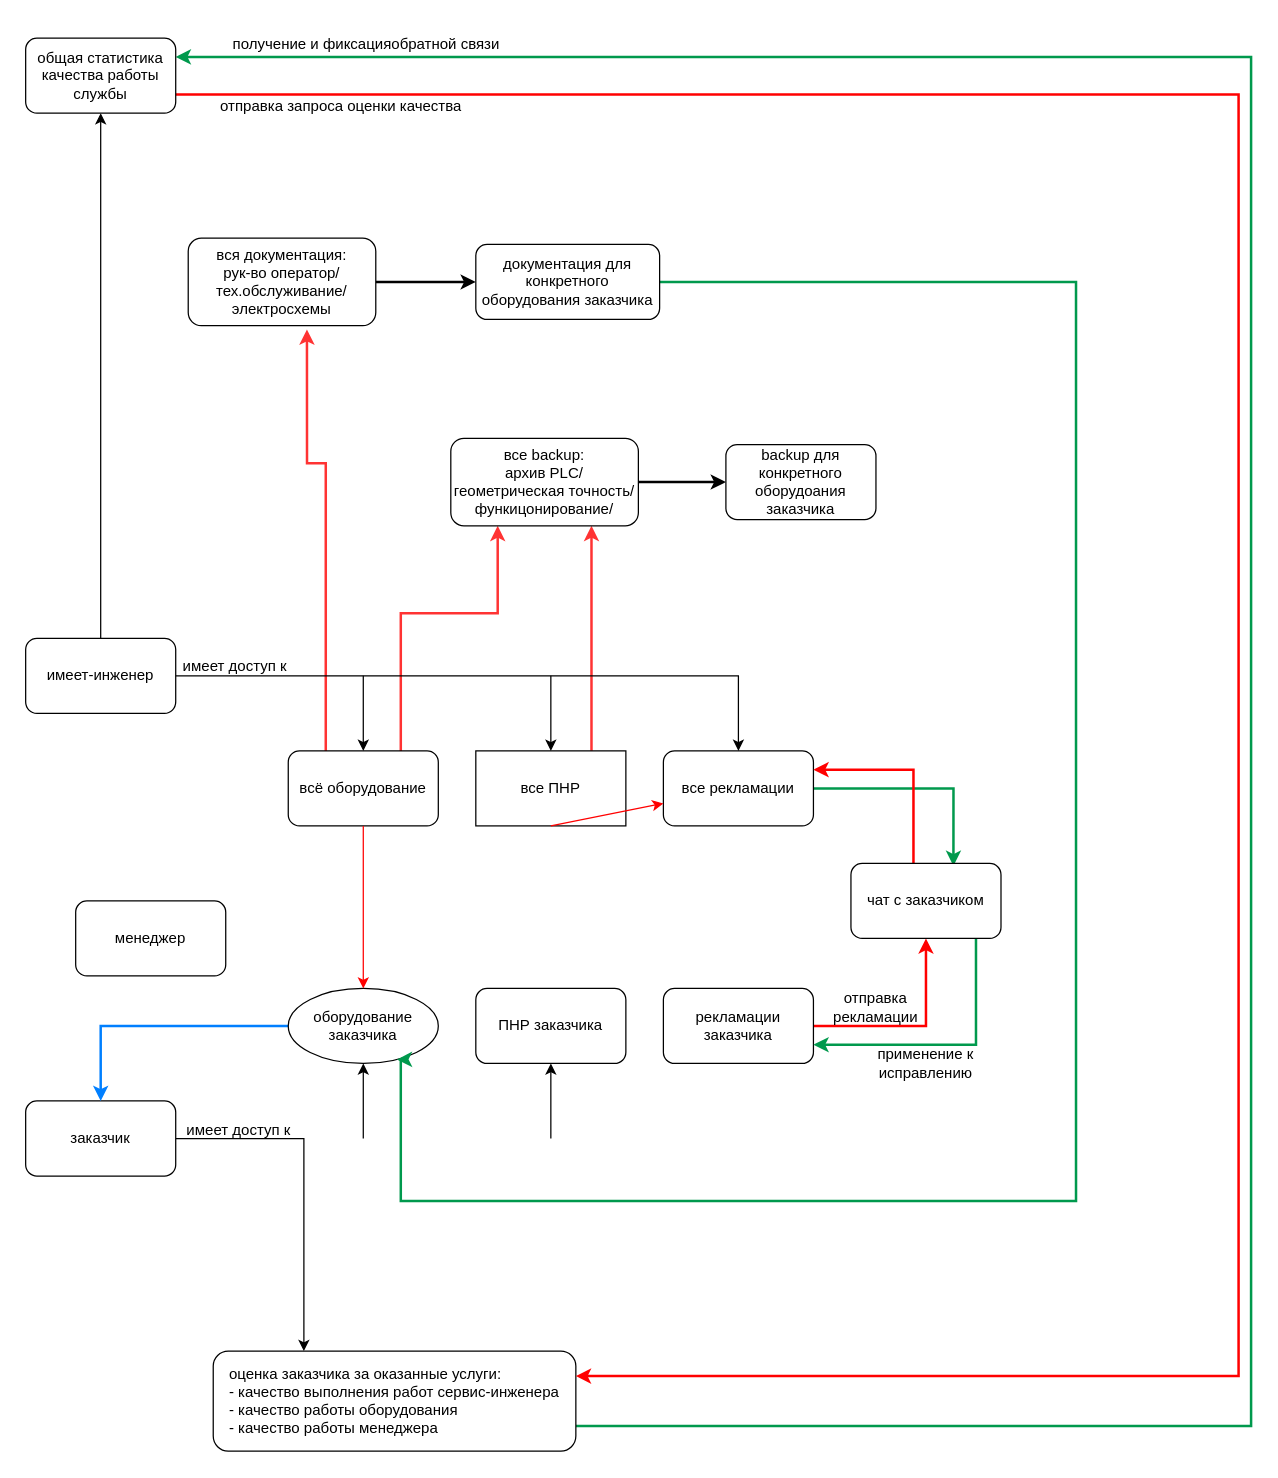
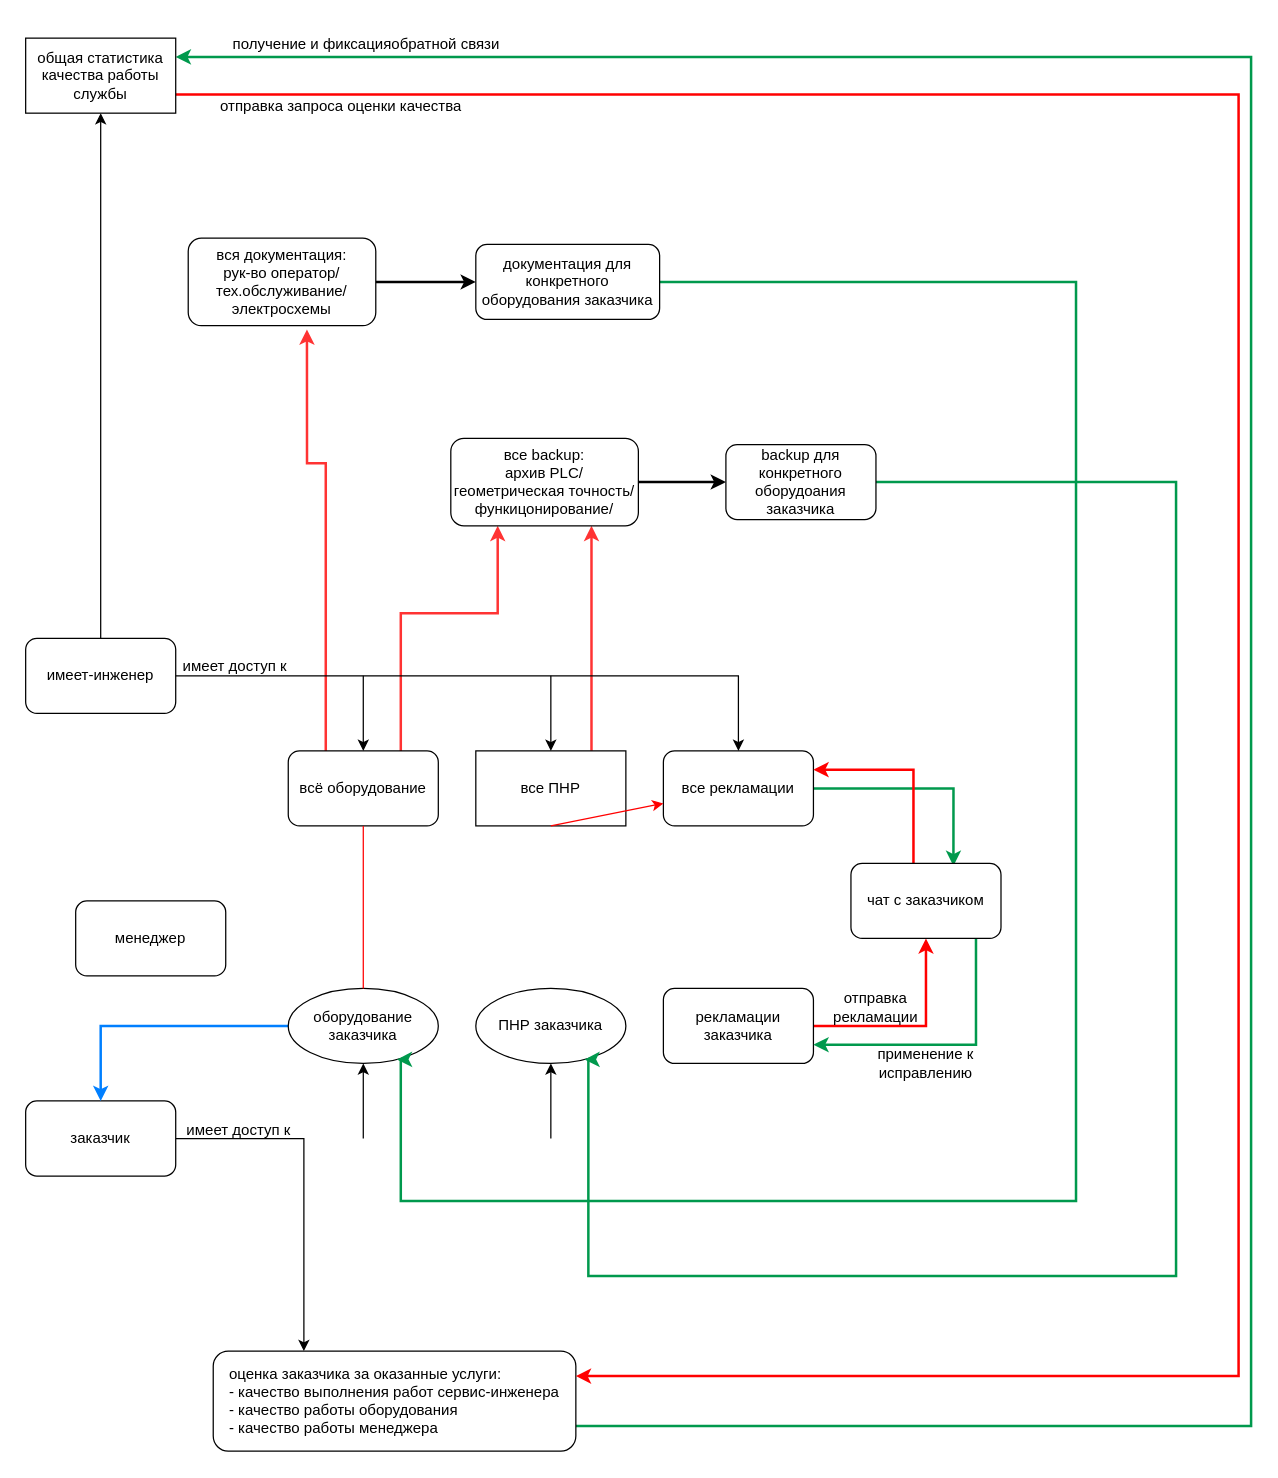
  <mxCell id="0" />
  <mxCell id="1" parent="0" />
  <mxCell id="2" style="edgeStyle=orthogonalEdgeStyle;rounded=0;orthogonalLoop=1;jettySize=auto;html=1;exitX=0.5;exitY=0;exitDx=0;exitDy=0;strokeColor=#000000;strokeWidth=1;" edge="1" parent="1" source="3" target="43"><mxGeometry relative="1" as="geometry" /></mxCell>
  <mxCell id="3" value="имеет-инженер" style="rounded=1;whiteSpace=wrap;html=1;" vertex="1" parent="1"><mxGeometry x="20" y="510" width="120" height="60" as="geometry" /></mxCell>
  <mxCell id="4" style="edgeStyle=orthogonalEdgeStyle;rounded=0;orthogonalLoop=1;jettySize=auto;html=1;entryX=0.25;entryY=0;entryDx=0;entryDy=0;strokeColor=#000000;strokeWidth=1;" edge="1" parent="1" source="5" target="37"><mxGeometry relative="1" as="geometry"><Array as="points"><mxPoint x="243" y="910" /></Array></mxGeometry></mxCell>
  <mxCell id="5" value="заказчик" style="rounded=1;whiteSpace=wrap;html=1;" vertex="1" parent="1"><mxGeometry x="20" y="880" width="120" height="60" as="geometry" /></mxCell>
  <mxCell id="6" style="edgeStyle=orthogonalEdgeStyle;rounded=0;orthogonalLoop=1;jettySize=auto;html=1;entryX=0.633;entryY=1.043;entryDx=0;entryDy=0;entryPerimeter=0;strokeColor=#FF3333;strokeWidth=2;" edge="1" parent="1" source="8" target="24"><mxGeometry relative="1" as="geometry"><Array as="points"><mxPoint x="260" y="370" /><mxPoint x="245" y="370" /></Array></mxGeometry></mxCell>
  <mxCell id="7" style="edgeStyle=orthogonalEdgeStyle;rounded=0;orthogonalLoop=1;jettySize=auto;html=1;entryX=0.25;entryY=1;entryDx=0;entryDy=0;strokeColor=#FF3333;strokeWidth=2;" edge="1" parent="1" source="8" target="22"><mxGeometry relative="1" as="geometry"><Array as="points"><mxPoint x="320" y="490" /><mxPoint x="398" y="490" /></Array></mxGeometry></mxCell>
  <mxCell id="8" value="всё оборудование" style="rounded=1;whiteSpace=wrap;html=1;" vertex="1" parent="1"><mxGeometry x="230" y="600" width="120" height="60" as="geometry" /></mxCell>
  <mxCell id="9" style="edgeStyle=orthogonalEdgeStyle;rounded=0;orthogonalLoop=1;jettySize=auto;html=1;strokeColor=#007FFF;strokeWidth=2;" edge="1" parent="1" source="10" target="5"><mxGeometry relative="1" as="geometry" /></mxCell>
  <mxCell id="10" value="оборудование заказчика" style="ellipse;whiteSpace=wrap;html=1;" vertex="1" parent="1"><mxGeometry x="230" y="790" width="120" height="60" as="geometry" /></mxCell>
  <mxCell id="11" style="edgeStyle=orthogonalEdgeStyle;rounded=0;orthogonalLoop=1;jettySize=auto;html=1;exitX=1;exitY=0.5;exitDx=0;exitDy=0;entryX=0.5;entryY=1;entryDx=0;entryDy=0;strokeWidth=2;strokeColor=#FF0000;" edge="1" parent="1" source="12" target="20"><mxGeometry relative="1" as="geometry" /></mxCell>
  <mxCell id="12" value="рекламации заказчика" style="rounded=1;whiteSpace=wrap;html=1;" vertex="1" parent="1"><mxGeometry x="530" y="790" width="120" height="60" as="geometry" /></mxCell>
  <mxCell id="13" style="edgeStyle=orthogonalEdgeStyle;rounded=0;orthogonalLoop=1;jettySize=auto;html=1;entryX=0.683;entryY=0.033;entryDx=0;entryDy=0;entryPerimeter=0;strokeColor=#00994D;strokeWidth=2;" edge="1" parent="1" source="14" target="20"><mxGeometry relative="1" as="geometry" /></mxCell>
  <mxCell id="14" value="все рекламации" style="rounded=1;whiteSpace=wrap;html=1;" vertex="1" parent="1"><mxGeometry x="530" y="600" width="120" height="60" as="geometry" /></mxCell>
- <mxCell id="15" value="ПНР заказчика" style="rounded=1;whiteSpace=wrap;html=1;" vertex="1" parent="1"><mxGeometry x="380" y="790" width="120" height="60" as="geometry" /></mxCell>
+ <mxCell id="15" value="ПНР заказчика" style="ellipse;whiteSpace=wrap;html=1;" vertex="1" parent="1"><mxGeometry x="380" y="790" width="120" height="60" as="geometry" /></mxCell>
  <mxCell id="16" style="edgeStyle=orthogonalEdgeStyle;rounded=0;orthogonalLoop=1;jettySize=auto;html=1;entryX=0.75;entryY=1;entryDx=0;entryDy=0;fillColor=#a20025;strokeColor=#FF3333;strokeWidth=2;" edge="1" parent="1" source="17" target="22"><mxGeometry relative="1" as="geometry"><Array as="points"><mxPoint x="473" y="510" /></Array></mxGeometry></mxCell>
  <mxCell id="17" value="все ПНР" style="whiteSpace=wrap;html=1;rounded=0;" vertex="1" parent="1"><mxGeometry x="380" y="600" width="120" height="60" as="geometry" /></mxCell>
  <mxCell id="18" style="edgeStyle=orthogonalEdgeStyle;rounded=0;orthogonalLoop=1;jettySize=auto;html=1;entryX=1;entryY=0.75;entryDx=0;entryDy=0;strokeColor=#00994D;strokeWidth=2;" edge="1" parent="1" source="20" target="12"><mxGeometry relative="1" as="geometry"><Array as="points"><mxPoint x="780" y="835" /></Array></mxGeometry></mxCell>
  <mxCell id="19" style="edgeStyle=orthogonalEdgeStyle;rounded=0;orthogonalLoop=1;jettySize=auto;html=1;entryX=1;entryY=0.25;entryDx=0;entryDy=0;strokeColor=#FF0000;strokeWidth=2;" edge="1" parent="1" source="20" target="14"><mxGeometry relative="1" as="geometry"><Array as="points"><mxPoint x="730" y="615" /></Array></mxGeometry></mxCell>
  <mxCell id="20" value="чат с заказчиком" style="rounded=1;whiteSpace=wrap;html=1;" vertex="1" parent="1"><mxGeometry x="680" y="690" width="120" height="60" as="geometry" /></mxCell>
  <mxCell id="21" style="edgeStyle=orthogonalEdgeStyle;rounded=0;orthogonalLoop=1;jettySize=auto;html=1;exitX=1;exitY=0.5;exitDx=0;exitDy=0;entryX=0;entryY=0.5;entryDx=0;entryDy=0;strokeColor=#000000;strokeWidth=2;" edge="1" parent="1" source="22" target="35"><mxGeometry relative="1" as="geometry" /></mxCell>
  <mxCell id="22" value="все backup: &lt;br&gt;архив PLC/ геометрическая точность/&lt;br&gt;функицонирование/" style="rounded=1;whiteSpace=wrap;html=1;" vertex="1" parent="1"><mxGeometry x="360" y="350" width="150" height="70" as="geometry" /></mxCell>
  <mxCell id="23" style="edgeStyle=orthogonalEdgeStyle;rounded=0;orthogonalLoop=1;jettySize=auto;html=1;entryX=0;entryY=0.5;entryDx=0;entryDy=0;strokeColor=#000000;strokeWidth=2;" edge="1" parent="1" source="24" target="33"><mxGeometry relative="1" as="geometry"><Array as="points"><mxPoint x="330" y="225" /><mxPoint x="330" y="225" /></Array></mxGeometry></mxCell>
  <mxCell id="24" value="вся документация: &lt;br&gt;рук-во оператор/тех.обслуживание/ электросхемы" style="rounded=1;whiteSpace=wrap;html=1;" vertex="1" parent="1"><mxGeometry x="150" y="190" width="150" height="70" as="geometry" /></mxCell>
  <mxCell id="25" value="" style="endArrow=classic;html=1;rounded=0;entryX=0.5;entryY=1;entryDx=0;entryDy=0;" edge="1" parent="1" target="15"><mxGeometry width="50" height="50" relative="1" as="geometry"><mxPoint x="440" y="910" as="sourcePoint" /><mxPoint x="400" y="660" as="targetPoint" /></mxGeometry></mxCell>
  <mxCell id="26" value="" style="endArrow=classic;html=1;rounded=0;" edge="1" parent="1" target="10"><mxGeometry width="50" height="50" relative="1" as="geometry"><mxPoint x="290" y="910" as="sourcePoint" /><mxPoint x="400" y="660" as="targetPoint" /></mxGeometry></mxCell>
  <mxCell id="27" value="" style="endArrow=classic;html=1;rounded=0;exitX=1;exitY=0.5;exitDx=0;exitDy=0;entryX=0.5;entryY=0;entryDx=0;entryDy=0;" edge="1" parent="1" source="3" target="14"><mxGeometry width="50" height="50" relative="1" as="geometry"><mxPoint x="350" y="710" as="sourcePoint" /><mxPoint x="400" y="660" as="targetPoint" /><Array as="points"><mxPoint x="590" y="540" /></Array></mxGeometry></mxCell>
  <mxCell id="28" value="" style="endArrow=classic;html=1;rounded=0;entryX=0.5;entryY=0;entryDx=0;entryDy=0;" edge="1" parent="1" target="17"><mxGeometry width="50" height="50" relative="1" as="geometry"><mxPoint x="440" y="540" as="sourcePoint" /><mxPoint x="400" y="660" as="targetPoint" /></mxGeometry></mxCell>
  <mxCell id="29" value="" style="endArrow=classic;html=1;rounded=0;entryX=0.5;entryY=0;entryDx=0;entryDy=0;" edge="1" parent="1" target="8"><mxGeometry width="50" height="50" relative="1" as="geometry"><mxPoint x="290" y="540" as="sourcePoint" /><mxPoint x="400" y="660" as="targetPoint" /></mxGeometry></mxCell>
- <mxCell id="30" value="" style="endArrow=classic;html=1;rounded=0;exitX=0.5;exitY=1;exitDx=0;exitDy=0;entryX=0.5;entryY=0;entryDx=0;entryDy=0;strokeColor=#FF0000;" edge="1" parent="1" source="8" target="10"><mxGeometry width="50" height="50" relative="1" as="geometry"><mxPoint x="350" y="710" as="sourcePoint" /><mxPoint x="400" y="660" as="targetPoint" /></mxGeometry></mxCell>
+ <mxCell id="30" value="" style="endArrow=none;html=1;rounded=0;exitX=0.5;exitY=1;exitDx=0;exitDy=0;entryX=0.5;entryY=0;entryDx=0;entryDy=0;strokeColor=#FF0000;" edge="1" parent="1" source="8" target="10"><mxGeometry width="50" height="50" relative="1" as="geometry"><mxPoint x="350" y="710" as="sourcePoint" /><mxPoint x="400" y="660" as="targetPoint" /></mxGeometry></mxCell>
  <mxCell id="31" value="" style="endArrow=classic;html=1;rounded=0;exitX=0.5;exitY=1;exitDx=0;exitDy=0;strokeColor=#FF0000;" edge="1" parent="1" source="17" target="14"><mxGeometry width="50" height="50" relative="1" as="geometry"><mxPoint x="350" y="710" as="sourcePoint" /><mxPoint x="400" y="660" as="targetPoint" /></mxGeometry></mxCell>
  <mxCell id="32" style="edgeStyle=orthogonalEdgeStyle;rounded=0;orthogonalLoop=1;jettySize=auto;html=1;exitX=1;exitY=0.5;exitDx=0;exitDy=0;entryX=0.75;entryY=1;entryDx=0;entryDy=0;strokeColor=#00994D;strokeWidth=2;" edge="1" parent="1" source="33" target="10"><mxGeometry relative="1" as="geometry"><Array as="points"><mxPoint x="860" y="225" /><mxPoint x="860" y="960" /><mxPoint x="320" y="960" /></Array></mxGeometry></mxCell>
  <mxCell id="33" value="документация для конкретного оборудования заказчика" style="rounded=1;whiteSpace=wrap;html=1;" vertex="1" parent="1"><mxGeometry x="380" y="195" width="147" height="60" as="geometry" /></mxCell>
+ <mxCell id="34" style="edgeStyle=orthogonalEdgeStyle;rounded=0;orthogonalLoop=1;jettySize=auto;html=1;exitX=1;exitY=0.5;exitDx=0;exitDy=0;entryX=0.75;entryY=1;entryDx=0;entryDy=0;strokeColor=#00994D;strokeWidth=2;" edge="1" parent="1" source="35" target="15"><mxGeometry relative="1" as="geometry"><Array as="points"><mxPoint x="940" y="385" /><mxPoint x="940" y="1020" /><mxPoint x="470" y="1020" /></Array></mxGeometry></mxCell>
  <mxCell id="35" value="backup для конкретного оборудоания заказчика" style="rounded=1;whiteSpace=wrap;html=1;" vertex="1" parent="1"><mxGeometry x="580" y="355" width="120" height="60" as="geometry" /></mxCell>
  <mxCell id="36" style="edgeStyle=orthogonalEdgeStyle;rounded=0;orthogonalLoop=1;jettySize=auto;html=1;exitX=1;exitY=0.75;exitDx=0;exitDy=0;entryX=1;entryY=0.25;entryDx=0;entryDy=0;strokeColor=#00994D;strokeWidth=2;" edge="1" parent="1" source="37" target="43"><mxGeometry relative="1" as="geometry"><Array as="points"><mxPoint x="1000" y="1140" /><mxPoint x="1000" y="45" /></Array></mxGeometry></mxCell>
  <mxCell id="37" value="&lt;div style=&quot;text-align: left;&quot;&gt;&lt;span style=&quot;background-color: initial;&quot;&gt;оценка заказчика за оказанные услуги:&lt;/span&gt;&lt;/div&gt;&lt;div style=&quot;text-align: left;&quot;&gt;&lt;span style=&quot;background-color: initial;&quot;&gt;- качество выполнения работ сервис-инженера&lt;/span&gt;&lt;/div&gt;&lt;div style=&quot;text-align: left;&quot;&gt;&lt;span style=&quot;background-color: initial;&quot;&gt;- качество работы оборудования&lt;/span&gt;&lt;/div&gt;&lt;div style=&quot;text-align: left;&quot;&gt;&lt;span style=&quot;background-color: initial;&quot;&gt;- качество работы менеджера&lt;/span&gt;&lt;/div&gt;" style="rounded=1;whiteSpace=wrap;html=1;" vertex="1" parent="1"><mxGeometry x="170" y="1080" width="290" height="80" as="geometry" /></mxCell>
  <mxCell id="38" value="менеджер" style="rounded=1;whiteSpace=wrap;html=1;" vertex="1" parent="1"><mxGeometry x="60" y="720" width="120" height="60" as="geometry" /></mxCell>
  <mxCell id="39" value="имеет доступ к&amp;nbsp;" style="text;strokeColor=none;fillColor=none;align=left;verticalAlign=middle;spacingLeft=4;spacingRight=4;overflow=hidden;points=[[0,0.5],[1,0.5]];portConstraint=eastwest;rotatable=0;whiteSpace=wrap;html=1;" vertex="1" parent="1"><mxGeometry x="140" y="518" width="130" height="30" as="geometry" /></mxCell>
  <mxCell id="40" value="отправка рекламации" style="text;html=1;strokeColor=none;fillColor=none;align=center;verticalAlign=middle;whiteSpace=wrap;rounded=0;" vertex="1" parent="1"><mxGeometry x="640" y="790" width="120" height="30" as="geometry" /></mxCell>
  <mxCell id="41" value="применение к исправлению" style="text;html=1;strokeColor=none;fillColor=none;align=center;verticalAlign=middle;whiteSpace=wrap;rounded=0;" vertex="1" parent="1"><mxGeometry x="700" y="835" width="80" height="30" as="geometry" /></mxCell>
  <mxCell id="42" style="edgeStyle=orthogonalEdgeStyle;rounded=0;orthogonalLoop=1;jettySize=auto;html=1;exitX=1;exitY=0.75;exitDx=0;exitDy=0;entryX=1;entryY=0.25;entryDx=0;entryDy=0;strokeColor=#FF0000;strokeWidth=2;" edge="1" parent="1" source="43" target="37"><mxGeometry relative="1" as="geometry"><Array as="points"><mxPoint x="990" y="75" /><mxPoint x="990" y="1100" /></Array></mxGeometry></mxCell>
- <mxCell id="43" value="общая статистика качества работы службы" style="rounded=1;whiteSpace=wrap;html=1;" vertex="1" parent="1"><mxGeometry x="20" y="30" width="120" height="60" as="geometry" /></mxCell>
+ <mxCell id="43" value="общая статистика качества работы службы" style="whiteSpace=wrap;html=1;rounded=0;" vertex="1" parent="1"><mxGeometry x="20" y="30" width="120" height="60" as="geometry" /></mxCell>
  <mxCell id="44" value="отправка запроса оценки качества" style="text;strokeColor=none;fillColor=none;align=left;verticalAlign=middle;spacingLeft=4;spacingRight=4;overflow=hidden;points=[[0,0.5],[1,0.5]];portConstraint=eastwest;rotatable=0;whiteSpace=wrap;html=1;" vertex="1" parent="1"><mxGeometry x="170" y="70" width="250" height="30" as="geometry" /></mxCell>
  <mxCell id="45" value="получение и фиксацияобратной связи" style="text;strokeColor=none;fillColor=none;align=left;verticalAlign=middle;spacingLeft=4;spacingRight=4;overflow=hidden;points=[[0,0.5],[1,0.5]];portConstraint=eastwest;rotatable=0;whiteSpace=wrap;html=1;" vertex="1" parent="1"><mxGeometry x="180" y="20" width="230" height="30" as="geometry" /></mxCell>
  <mxCell id="46" value="имеет доступ к&amp;nbsp;" style="text;strokeColor=none;fillColor=none;align=left;verticalAlign=middle;spacingLeft=4;spacingRight=4;overflow=hidden;points=[[0,0.5],[1,0.5]];portConstraint=eastwest;rotatable=0;whiteSpace=wrap;html=1;" vertex="1" parent="1"><mxGeometry x="143" y="889" width="130" height="30" as="geometry" /></mxCell>
